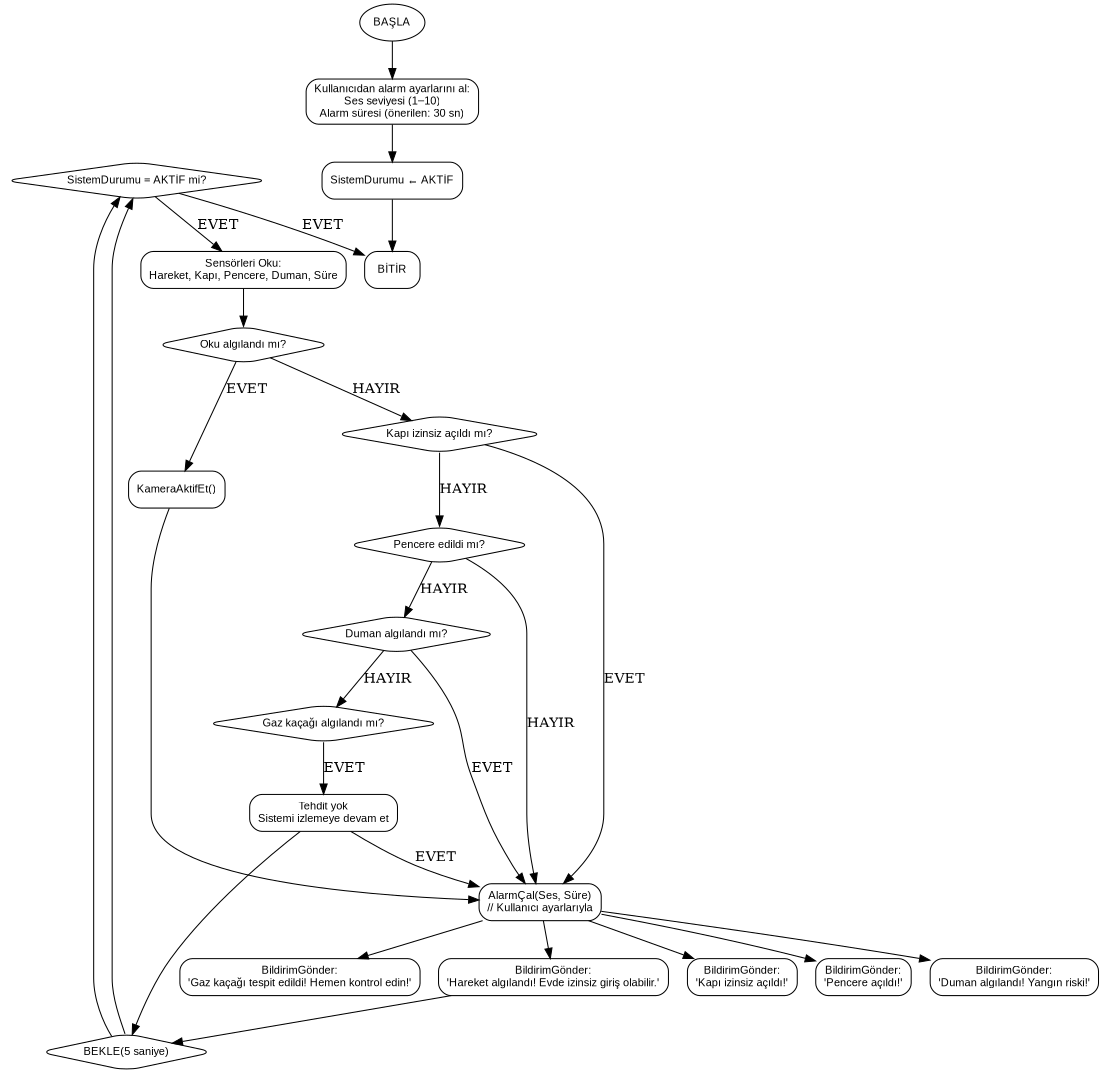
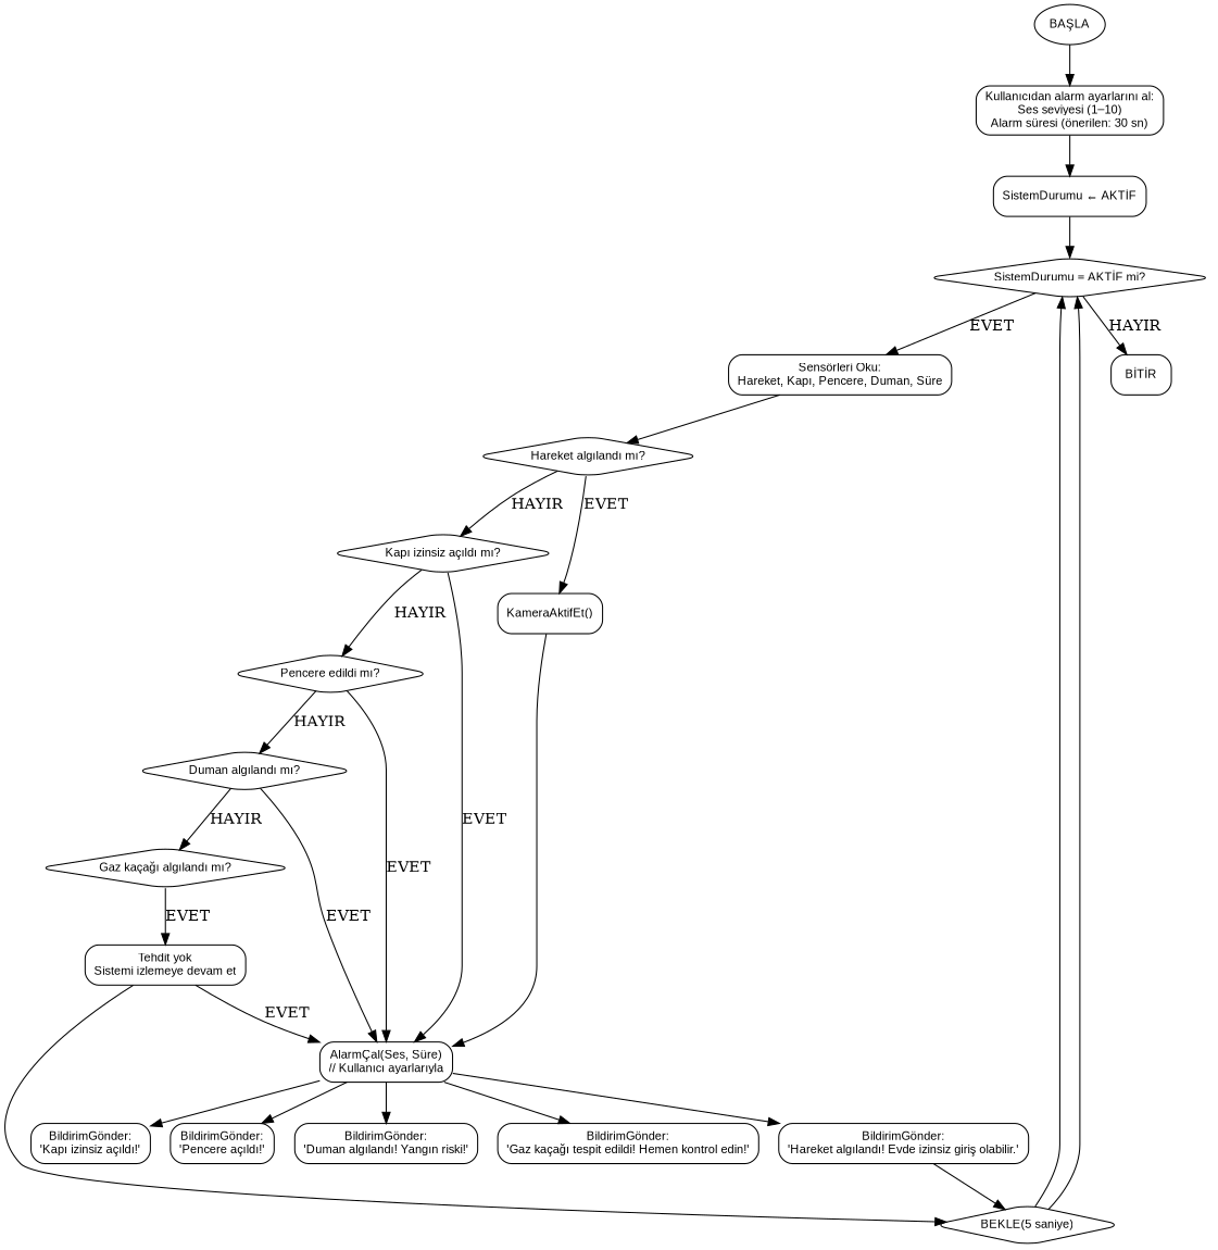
  digraph {
    fontname=Arial
    rankdir=TB
    node [fontname=Arial fontsize=11 shape=rectangle style=rounded]
    n1 [label="BAŞLA" shape=oval]
    n2 [label="Kullanıcıdan alarm ayarlarını al:\nSes seviyesi (1–10)\nAlarm süresi (önerilen: 30 sn)"]
    n3 [label="SistemDurumu ← AKTİF"]
    n4 [label="SistemDurumu = AKTİF mi?" shape=diamond]
    n5 [label="Sensörleri Oku:\nHareket, Kapı, Pencere, Duman, Süre"]
    n6 [label="BİTİR" shape=box]
-   n7 [label="Oku algılandı mı?" shape=diamond]
+   n7 [label="Hareket algılandı mı?" shape=diamond]
    n8 [label="Kapı izinsiz açıldı mı?" shape=diamond]
    n9 [label="KameraAktifEt()"]
    n10 [label="Pencere edildi mı?" shape=diamond]
    n11 [label="AlarmÇal(Ses, Süre)\n// Kullanıcı ayarlarıyla"]
    n12 [label="Duman algılandı mı?" shape=diamond]
    n13 [label="BildirimGönder:\n'Hareket algılandı! Evde izinsiz giriş olabilir.'"]
    n14 [label="BildirimGönder:\n'Kapı izinsiz açıldı!'"]
    n15 [label="BildirimGönder:\n'Pencere açıldı!'"]
    n16 [label="BildirimGönder:\n'Duman algılandı! Yangın riski!'"]
    n17 [label="BildirimGönder:\n'Gaz kaçağı tespit edildi! Hemen kontrol edin!'"]
    n18 [label="Gaz kaçağı algılandı mı?" shape=diamond]
    n19 [label="Tehdit yok\nSistemi izlemeye devam et"]
    n20 [label="BEKLE(5 saniye)" shape=diamond]
    n1 -> n2
    n2 -> n3
-   n3 -> n6
+   n3 -> n4
    n4 -> n5 [label=EVET]
-   n4 -> n6 [label=EVET]
+   n4 -> n6 [label=HAYIR]
    n5 -> n7
    n7 -> n8 [label=HAYIR]
    n7 -> n9 [label=EVET]
    n8 -> n10 [label=HAYIR]
    n8 -> n11 [label=EVET]
    n9 -> n11
-   n10 -> n11 [label=HAYIR]
+   n10 -> n11 [label=EVET]
    n10 -> n12 [label=HAYIR]
    n11 -> n13
    n11 -> n14
    n11 -> n15
    n11 -> n16
    n11 -> n17
    n12 -> n11 [label=EVET]
    n12 -> n18 [label=HAYIR]
    n13 -> n20
    n18 -> n19 [label=EVET]
    n19 -> n11 [label=EVET]
    n19 -> n20
    n20 -> n4
    n20 -> n4
  }
